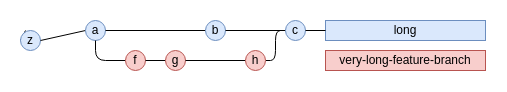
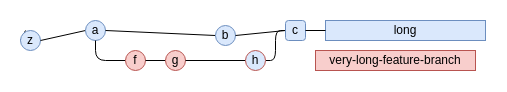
  <mxCell id="0" />
  <mxCell id="1" parent="0" />
  <mxCell id="2" value="long" style="rounded=0;whiteSpace=wrap;html=1;fillColor=#dae8fc;strokeColor=#6c8ebf;" parent="1" vertex="1"><mxGeometry x="325" y="20" width="160" height="20" as="geometry" /></mxCell>
  <mxCell id="3" value="" style="endArrow=none;html=1;rounded=1;entryX=0;entryY=0.5;entryDx=0;entryDy=0;" edge="1" parent="1" target="4"><mxGeometry width="50" height="50" relative="1" as="geometry"><mxPoint x="25" y="30" as="sourcePoint" /><mxPoint x="45" y="30" as="targetPoint" /></mxGeometry></mxCell>
  <mxCell id="4" value="z" style="ellipse;whiteSpace=wrap;html=1;fillColor=#dae8fc;strokeColor=#6c8ebf;" vertex="1" parent="1"><mxGeometry x="20" y="30" width="20" height="20" as="geometry" /></mxCell>
  <mxCell id="5" value="" style="endArrow=none;html=1;rounded=1;exitX=1;exitY=0.5;exitDx=0;exitDy=0;entryX=0;entryY=0.5;entryDx=0;entryDy=0;" edge="1" parent="1" source="4" target="6"><mxGeometry width="50" height="50" relative="1" as="geometry"><mxPoint x="65" y="30" as="sourcePoint" /><mxPoint x="85" y="30" as="targetPoint" /></mxGeometry></mxCell>
  <mxCell id="6" value="a" style="ellipse;whiteSpace=wrap;html=1;fillColor=#dae8fc;strokeColor=#6c8ebf;" vertex="1" parent="1"><mxGeometry x="85" y="20" width="20" height="20" as="geometry" /></mxCell>
  <mxCell id="7" value="" style="endArrow=none;html=1;rounded=1;exitX=1;exitY=0.5;exitDx=0;exitDy=0;entryX=0;entryY=0.5;entryDx=0;entryDy=0;" edge="1" parent="1" source="6" target="8"><mxGeometry width="50" height="50" relative="1" as="geometry"><mxPoint x="105" y="30" as="sourcePoint" /><mxPoint x="205" y="30" as="targetPoint" /></mxGeometry></mxCell>
- <mxCell id="8" value="b" style="ellipse;whiteSpace=wrap;html=1;fillColor=#dae8fc;strokeColor=#6c8ebf;" vertex="1" parent="1"><mxGeometry x="205" y="20" width="20" height="20" as="geometry" /></mxCell>
+ <mxCell id="8" value="b" style="ellipse;whiteSpace=wrap;html=1;fillColor=#dae8fc;strokeColor=#6c8ebf;" vertex="1" parent="1"><mxGeometry x="215" y="25" width="20" height="20" as="geometry" /></mxCell>
  <mxCell id="9" value="" style="endArrow=none;html=1;rounded=1;exitX=1;exitY=0.5;exitDx=0;exitDy=0;entryX=0;entryY=0.5;entryDx=0;entryDy=0;" edge="1" parent="1" source="19" target="11"><mxGeometry width="50" height="50" relative="1" as="geometry"><mxPoint x="265" y="60" as="sourcePoint" /><mxPoint x="285" y="30" as="targetPoint" /><Array as="points"><mxPoint x="275" y="60" /><mxPoint x="275" y="30" /></Array></mxGeometry></mxCell>
  <mxCell id="10" value="" style="endArrow=none;html=1;rounded=1;exitX=1;exitY=0.5;exitDx=0;exitDy=0;entryX=0;entryY=0.5;entryDx=0;entryDy=0;" edge="1" parent="1" source="8" target="11"><mxGeometry width="50" height="50" relative="1" as="geometry"><mxPoint x="225" y="30" as="sourcePoint" /><mxPoint x="285" y="30" as="targetPoint" /></mxGeometry></mxCell>
- <mxCell id="11" value="c" style="ellipse;whiteSpace=wrap;html=1;fillColor=#dae8fc;strokeColor=#6c8ebf;" vertex="1" parent="1"><mxGeometry x="285" y="20" width="20" height="20" as="geometry" /></mxCell>
+ <mxCell id="11" value="c" style="whiteSpace=wrap;html=1;fillColor=#dae8fc;strokeColor=#6c8ebf;rounded=1;" vertex="1" parent="1"><mxGeometry x="285" y="20" width="20" height="20" as="geometry" /></mxCell>
  <mxCell id="12" value="" style="endArrow=none;html=1;rounded=1;exitX=1;exitY=0.5;exitDx=0;exitDy=0;entryX=0;entryY=0.5;entryDx=0;entryDy=0;" edge="1" parent="1" source="11" target="2"><mxGeometry width="50" height="50" relative="1" as="geometry"><mxPoint x="305" y="30" as="sourcePoint" /><mxPoint x="325" y="30" as="targetPoint" /></mxGeometry></mxCell>
- <mxCell id="13" value="very-long-feature-branch" style="rounded=0;whiteSpace=wrap;html=1;fillColor=#f8cecc;strokeColor=#b85450;" parent="1" vertex="1"><mxGeometry x="325" y="50" width="160" height="20" as="geometry" /></mxCell>
+ <mxCell id="13" value="very-long-feature-branch" style="rounded=0;whiteSpace=wrap;html=1;fillColor=#f8cecc;strokeColor=#b85450;" parent="1" vertex="1"><mxGeometry x="315" y="50" width="160" height="20" as="geometry" /></mxCell>
  <mxCell id="14" value="" style="endArrow=none;html=1;rounded=1;exitX=0.5;exitY=1;exitDx=0;exitDy=0;entryX=0;entryY=0.5;entryDx=0;entryDy=0;" edge="1" parent="1" source="6" target="15"><mxGeometry width="50" height="50" relative="1" as="geometry"><mxPoint x="95" y="20" as="sourcePoint" /><mxPoint x="125" y="60" as="targetPoint" /><Array as="points"><mxPoint x="95" y="60" /></Array></mxGeometry></mxCell>
  <mxCell id="15" value="f" style="ellipse;whiteSpace=wrap;html=1;fillColor=#f8cecc;strokeColor=#b85450;" vertex="1" parent="1"><mxGeometry x="125" y="50" width="20" height="20" as="geometry" /></mxCell>
  <mxCell id="16" value="" style="endArrow=none;html=1;rounded=1;exitX=1;exitY=0.5;exitDx=0;exitDy=0;entryX=0;entryY=0.5;entryDx=0;entryDy=0;" edge="1" parent="1" source="15" target="17"><mxGeometry width="50" height="50" relative="1" as="geometry"><mxPoint x="145" y="60" as="sourcePoint" /><mxPoint x="165" y="60" as="targetPoint" /></mxGeometry></mxCell>
  <mxCell id="17" value="g" style="ellipse;whiteSpace=wrap;html=1;fillColor=#f8cecc;strokeColor=#b85450;" vertex="1" parent="1"><mxGeometry x="165" y="50" width="20" height="20" as="geometry" /></mxCell>
  <mxCell id="18" value="" style="endArrow=none;html=1;rounded=1;exitX=1;exitY=0.5;exitDx=0;exitDy=0;entryX=0;entryY=0.5;entryDx=0;entryDy=0;" edge="1" parent="1" source="17" target="19"><mxGeometry width="50" height="50" relative="1" as="geometry"><mxPoint x="185" y="60" as="sourcePoint" /><mxPoint x="245" y="60" as="targetPoint" /></mxGeometry></mxCell>
- <mxCell id="19" value="h" style="ellipse;whiteSpace=wrap;html=1;fillColor=#f8cecc;strokeColor=#b85450;" vertex="1" parent="1"><mxGeometry x="245" y="50" width="20" height="20" as="geometry" /></mxCell>
+ <mxCell id="19" value="h" style="ellipse;whiteSpace=wrap;html=1;fillColor=#dae8fc;strokeColor=#b85450;" vertex="1" parent="1"><mxGeometry x="245" y="50" width="20" height="20" as="geometry" /></mxCell>
